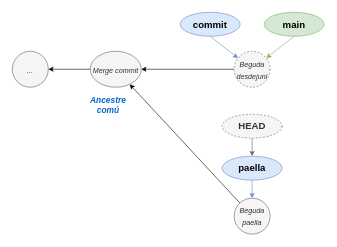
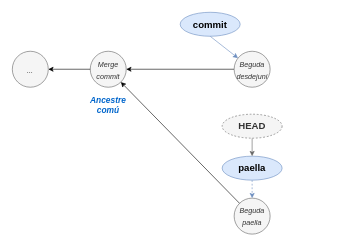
  <mxCell id="0" />
  <mxCell id="1" parent="0" />
- <mxCell id="2" value="&lt;i style=&quot;font-size: 16px;&quot;&gt;&lt;font style=&quot;font-size: 12px;&quot;&gt;Merge commit&lt;/font&gt;&lt;/i&gt;" style="ellipse;whiteSpace=wrap;html=1;fillColor=#f5f5f5;fontColor=#333333;strokeColor=#666666;" parent="1" vertex="1"><mxGeometry x="150" y="85" width="85" height="60" as="geometry" /></mxCell>
+ <mxCell id="2" value="&lt;i style=&quot;font-size: 16px;&quot;&gt;&lt;font style=&quot;font-size: 12px;&quot;&gt;Merge commit&lt;/font&gt;&lt;/i&gt;" style="ellipse;whiteSpace=wrap;html=1;fillColor=#f5f5f5;fontColor=#333333;strokeColor=#666666;" parent="1" vertex="1"><mxGeometry x="150" y="85" width="60" height="60" as="geometry" /></mxCell>
  <mxCell id="3" style="rounded=0;orthogonalLoop=1;jettySize=auto;html=1;" parent="1" source="4" target="2" edge="1"><mxGeometry relative="1" as="geometry" /></mxCell>
- <mxCell id="4" value="&lt;i style=&quot;font-size: 16px;&quot;&gt;&lt;font style=&quot;font-size: 12px;&quot;&gt;Beguda desdejuni&lt;/font&gt;&lt;/i&gt;" style="ellipse;whiteSpace=wrap;html=1;fillColor=#f5f5f5;fontColor=#333333;strokeColor=#666666;dashed=1;" parent="1" vertex="1"><mxGeometry x="390" y="85" width="60" height="60" as="geometry" /></mxCell>
+ <mxCell id="4" value="&lt;i style=&quot;font-size: 16px;&quot;&gt;&lt;font style=&quot;font-size: 12px;&quot;&gt;Beguda desdejuni&lt;/font&gt;&lt;/i&gt;" style="ellipse;whiteSpace=wrap;html=1;fillColor=#f5f5f5;fontColor=#333333;strokeColor=#666666;" parent="1" vertex="1"><mxGeometry x="390" y="85" width="60" height="60" as="geometry" /></mxCell>
  <mxCell id="5" style="rounded=0;orthogonalLoop=1;jettySize=auto;html=1;exitX=0.5;exitY=1;exitDx=0;exitDy=0;fillColor=#dae8fc;strokeColor=#6c8ebf;" parent="1" source="6" target="4" edge="1"><mxGeometry relative="1" as="geometry"><mxPoint x="379" y="105" as="targetPoint" /></mxGeometry></mxCell>
  <mxCell id="6" value="commit" style="ellipse;whiteSpace=wrap;html=1;fillColor=#dae8fc;strokeColor=#6c8ebf;fontSize=16;fontStyle=1" parent="1" vertex="1"><mxGeometry x="300" y="20" width="100" height="40" as="geometry" /></mxCell>
  <mxCell id="7" value="&lt;i style=&quot;font-size: 16px;&quot;&gt;&lt;font style=&quot;font-size: 12px;&quot;&gt;Beguda paella&lt;/font&gt;&lt;/i&gt;" style="ellipse;whiteSpace=wrap;html=1;fillColor=#f5f5f5;fontColor=#333333;strokeColor=#666666;" parent="1" vertex="1"><mxGeometry x="390" y="330" width="60" height="60" as="geometry" /></mxCell>
- <mxCell id="8" style="rounded=0;orthogonalLoop=1;jettySize=auto;html=1;exitX=0.5;exitY=1;exitDx=0;exitDy=0;fillColor=#dae8fc;strokeColor=#6c8ebf;" parent="1" source="9" target="7" edge="1"><mxGeometry relative="1" as="geometry"><mxPoint x="339" y="335" as="targetPoint" /></mxGeometry></mxCell>
+ <mxCell id="8" style="rounded=0;orthogonalLoop=1;jettySize=auto;html=1;exitX=0.5;exitY=1;exitDx=0;exitDy=0;fillColor=#dae8fc;strokeColor=#6c8ebf;dashed=1;" parent="1" source="9" target="7" edge="1"><mxGeometry relative="1" as="geometry"><mxPoint x="339" y="335" as="targetPoint" /></mxGeometry></mxCell>
  <mxCell id="9" value="paella" style="ellipse;whiteSpace=wrap;html=1;fillColor=#dae8fc;strokeColor=#6c8ebf;fontSize=16;fontStyle=1" parent="1" vertex="1"><mxGeometry x="370" y="260" width="100" height="40" as="geometry" /></mxCell>
  <mxCell id="10" style="rounded=0;orthogonalLoop=1;jettySize=auto;html=1;" parent="1" source="7" target="2" edge="1"><mxGeometry relative="1" as="geometry"><mxPoint x="425" y="63.5" as="sourcePoint" /><mxPoint x="277" y="206.5" as="targetPoint" /></mxGeometry></mxCell>
  <mxCell id="11" value="&lt;font color=&quot;#0066cc&quot; style=&quot;font-size: 14px;&quot;&gt;&lt;b&gt;Ancestre comú&lt;/b&gt;&lt;/font&gt;" style="text;html=1;strokeColor=none;fillColor=none;align=center;verticalAlign=middle;whiteSpace=wrap;rounded=0;fontStyle=2" parent="1" vertex="1"><mxGeometry x="150" y="160" width="60" height="30" as="geometry" /></mxCell>
- <mxCell id="12" style="rounded=0;orthogonalLoop=1;jettySize=auto;html=1;exitX=0.5;exitY=1;exitDx=0;exitDy=0;fillColor=#d5e8d4;strokeColor=#82b366;" parent="1" source="13" target="4" edge="1"><mxGeometry relative="1" as="geometry"><mxPoint x="655" y="85" as="targetPoint" /></mxGeometry></mxCell>
- <mxCell id="13" value="main" style="ellipse;whiteSpace=wrap;html=1;fillColor=#d5e8d4;strokeColor=#82b366;fontSize=16;fontStyle=1" parent="1" vertex="1"><mxGeometry x="440" y="20" width="100" height="40" as="geometry" /></mxCell>
  <mxCell id="14" style="edgeStyle=orthogonalEdgeStyle;rounded=0;orthogonalLoop=1;jettySize=auto;html=1;exitX=0.5;exitY=1;exitDx=0;exitDy=0;fillColor=#f5f5f5;strokeColor=#666666;" parent="1" source="15" edge="1"><mxGeometry relative="1" as="geometry"><mxPoint x="420" y="260" as="targetPoint" /></mxGeometry></mxCell>
  <mxCell id="15" value="HEAD" style="ellipse;whiteSpace=wrap;html=1;fillColor=#f5f5f5;strokeColor=#666666;fontSize=16;fontStyle=1;fontColor=#333333;dashed=1;" parent="1" vertex="1"><mxGeometry x="370" y="190" width="100" height="40" as="geometry" /></mxCell>
  <mxCell id="16" value="&lt;i style=&quot;font-size: 16px;&quot;&gt;&lt;font style=&quot;font-size: 12px;&quot;&gt;...&lt;/font&gt;&lt;/i&gt;" style="ellipse;whiteSpace=wrap;html=1;fillColor=#f5f5f5;fontColor=#333333;strokeColor=#666666;" parent="1" vertex="1"><mxGeometry x="20" y="85" width="60" height="60" as="geometry" /></mxCell>
  <mxCell id="17" style="rounded=0;orthogonalLoop=1;jettySize=auto;html=1;" parent="1" source="2" target="16" edge="1"><mxGeometry relative="1" as="geometry"><mxPoint x="400" y="125" as="sourcePoint" /><mxPoint x="220" y="125" as="targetPoint" /></mxGeometry></mxCell>
